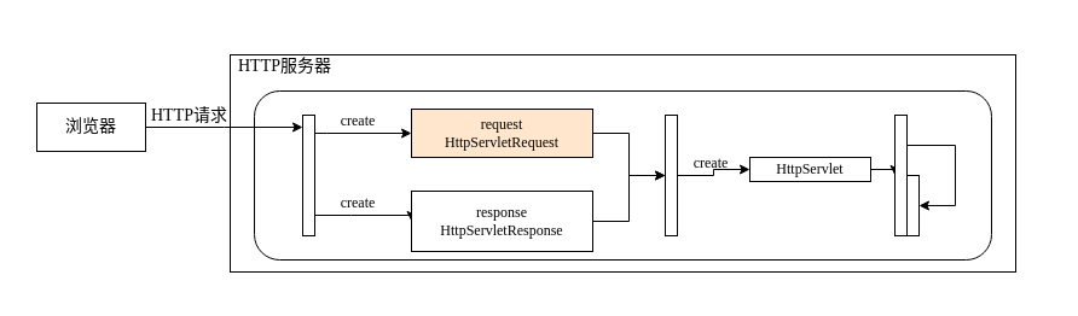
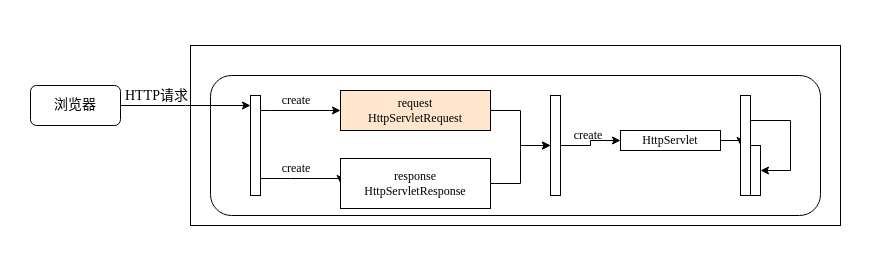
  <mxCell id="0" />
  <mxCell id="1" parent="0" />
  <mxCell id="2" value="" style="rounded=0;whiteSpace=wrap;html=1;strokeColor=none;" vertex="1" parent="1"><mxGeometry x="20" y="20" width="850" height="220" as="geometry" /></mxCell>
- <mxCell id="3" value="&lt;font face=&quot;Source Han Sans CN Regular&quot; style=&quot;font-size: 14px&quot;&gt;浏览器&lt;/font&gt;" style="rounded=0;whiteSpace=wrap;html=1;" vertex="1" parent="1"><mxGeometry x="30" y="85" width="90" height="40" as="geometry" /></mxCell>
+ <mxCell id="3" value="&lt;font face=&quot;Source Han Sans CN Regular&quot; style=&quot;font-size: 14px&quot;&gt;浏览器&lt;/font&gt;" style="whiteSpace=wrap;html=1;rounded=1;" vertex="1" parent="1"><mxGeometry x="30" y="85" width="90" height="40" as="geometry" /></mxCell>
  <mxCell id="4" value="" style="rounded=0;whiteSpace=wrap;html=1;" vertex="1" parent="1"><mxGeometry x="190" y="45" width="650" height="180" as="geometry" /></mxCell>
- <mxCell id="5" value="&lt;font face=&quot;Source Han Sans CN Regular&quot; style=&quot;font-size: 14px&quot;&gt;HTTP服务器&lt;/font&gt;" style="text;html=1;align=center;verticalAlign=middle;resizable=0;points=[];autosize=1;" vertex="1" parent="1"><mxGeometry x="190" y="45" width="90" height="20" as="geometry" /></mxCell>
  <mxCell id="6" value="" style="rounded=1;whiteSpace=wrap;html=1;" vertex="1" parent="1"><mxGeometry x="210" y="75" width="610" height="140" as="geometry" /></mxCell>
  <mxCell id="7" value="&lt;font face=&quot;Source Han Sans CN Regular&quot; style=&quot;font-size: 14px&quot;&gt;HTTP请求&lt;/font&gt;" style="edgeLabel;html=1;align=center;verticalAlign=middle;resizable=0;points=[];" vertex="1" connectable="0" parent="1"><mxGeometry x="155" y="95" as="geometry" /></mxCell>
  <mxCell id="8" style="edgeStyle=orthogonalEdgeStyle;rounded=0;orthogonalLoop=1;jettySize=auto;html=1;exitX=1;exitY=0.5;exitDx=0;exitDy=0;" edge="1" parent="1" source="3"><mxGeometry relative="1" as="geometry"><mxPoint x="250" y="105" as="targetPoint" /></mxGeometry></mxCell>
  <mxCell id="9" value="" style="rounded=0;whiteSpace=wrap;html=1;" vertex="1" parent="1"><mxGeometry x="250" y="95" width="10" height="100" as="geometry" /></mxCell>
  <mxCell id="10" style="edgeStyle=orthogonalEdgeStyle;rounded=0;orthogonalLoop=1;jettySize=auto;html=1;" edge="1" parent="1" source="9" target="13"><mxGeometry relative="1" as="geometry"><mxPoint x="270" y="110" as="sourcePoint" /><mxPoint x="310" y="118" as="targetPoint" /><Array as="points"><mxPoint x="270" y="110" /><mxPoint x="270" y="110" /></Array></mxGeometry></mxCell>
  <mxCell id="11" style="edgeStyle=orthogonalEdgeStyle;rounded=0;orthogonalLoop=1;jettySize=auto;html=1;entryX=0;entryY=0.5;entryDx=0;entryDy=0;" edge="1" parent="1" source="9" target="15"><mxGeometry relative="1" as="geometry"><mxPoint x="300" y="155" as="sourcePoint" /><mxPoint x="354" y="160" as="targetPoint" /><Array as="points"><mxPoint x="290" y="178" /><mxPoint x="290" y="178" /></Array></mxGeometry></mxCell>
  <mxCell id="12" style="edgeStyle=orthogonalEdgeStyle;rounded=0;orthogonalLoop=1;jettySize=auto;html=1;" edge="1" parent="1" source="13" target="18"><mxGeometry relative="1" as="geometry" /></mxCell>
  <mxCell id="13" value="&lt;font style=&quot;font-size: 12px&quot; face=&quot;Monaco&quot;&gt;request&lt;br&gt;HttpServletRequest&lt;/font&gt;" style="rounded=0;whiteSpace=wrap;html=1;fillColor=#ffe6cc;" vertex="1" parent="1"><mxGeometry x="340" y="90" width="150" height="40" as="geometry" /></mxCell>
  <mxCell id="14" style="edgeStyle=orthogonalEdgeStyle;rounded=0;orthogonalLoop=1;jettySize=auto;html=1;exitX=1;exitY=0.5;exitDx=0;exitDy=0;entryX=0;entryY=0.5;entryDx=0;entryDy=0;" edge="1" parent="1" source="15" target="18"><mxGeometry relative="1" as="geometry"><mxPoint x="570" y="145" as="targetPoint" /></mxGeometry></mxCell>
  <mxCell id="15" value="&lt;font style=&quot;font-size: 12px&quot; face=&quot;Monaco&quot;&gt;response&lt;br&gt;HttpServletResponse&lt;/font&gt;" style="rounded=0;whiteSpace=wrap;html=1;" vertex="1" parent="1"><mxGeometry x="340" y="158" width="150" height="50" as="geometry" /></mxCell>
  <mxCell id="16" value="&lt;font face=&quot;Source Han Sans CN Regular&quot;&gt;create&lt;/font&gt;" style="text;html=1;strokeColor=none;fillColor=none;align=center;verticalAlign=middle;whiteSpace=wrap;rounded=0;" vertex="1" parent="1"><mxGeometry x="276" y="90" width="40" height="20" as="geometry" /></mxCell>
  <mxCell id="17" value="&lt;font face=&quot;Source Han Sans CN Regular&quot;&gt;create&lt;/font&gt;" style="text;html=1;strokeColor=none;fillColor=none;align=center;verticalAlign=middle;whiteSpace=wrap;rounded=0;" vertex="1" parent="1"><mxGeometry x="276" y="158" width="40" height="20" as="geometry" /></mxCell>
  <mxCell id="18" value="" style="rounded=0;whiteSpace=wrap;html=1;" vertex="1" parent="1"><mxGeometry x="550" y="95" width="10" height="100" as="geometry" /></mxCell>
  <mxCell id="19" style="edgeStyle=orthogonalEdgeStyle;rounded=0;orthogonalLoop=1;jettySize=auto;html=1;exitX=1;exitY=0.5;exitDx=0;exitDy=0;" edge="1" parent="1" source="18" target="22"><mxGeometry relative="1" as="geometry"><mxPoint x="580" y="145" as="sourcePoint" /><mxPoint x="620" y="145" as="targetPoint" /></mxGeometry></mxCell>
  <mxCell id="20" value="&lt;font face=&quot;Source Han Sans CN Regular&quot;&gt;create&lt;/font&gt;" style="text;html=1;strokeColor=none;fillColor=none;align=center;verticalAlign=middle;whiteSpace=wrap;rounded=0;" vertex="1" parent="1"><mxGeometry x="568" y="125" width="40" height="20" as="geometry" /></mxCell>
  <mxCell id="21" style="edgeStyle=orthogonalEdgeStyle;rounded=0;orthogonalLoop=1;jettySize=auto;html=1;exitX=1;exitY=0.5;exitDx=0;exitDy=0;entryX=0;entryY=0.5;entryDx=0;entryDy=0;" edge="1" parent="1" source="22" target="24"><mxGeometry relative="1" as="geometry"><mxPoint x="740" y="155" as="targetPoint" /></mxGeometry></mxCell>
  <mxCell id="22" value="&lt;font face=&quot;Monaco&quot;&gt;HttpServlet&lt;/font&gt;" style="rounded=0;whiteSpace=wrap;html=1;" vertex="1" parent="1"><mxGeometry x="620" y="130" width="100" height="20" as="geometry" /></mxCell>
  <mxCell id="23" style="edgeStyle=orthogonalEdgeStyle;rounded=0;orthogonalLoop=1;jettySize=auto;html=1;exitX=1;exitY=0.25;exitDx=0;exitDy=0;entryX=1;entryY=0.5;entryDx=0;entryDy=0;" edge="1" parent="1" source="24" target="25"><mxGeometry relative="1" as="geometry"><Array as="points"><mxPoint x="790" y="120" /><mxPoint x="790" y="170" /></Array></mxGeometry></mxCell>
  <mxCell id="24" value="" style="rounded=0;whiteSpace=wrap;html=1;" vertex="1" parent="1"><mxGeometry x="740" y="95" width="10" height="100" as="geometry" /></mxCell>
  <mxCell id="25" value="" style="rounded=0;whiteSpace=wrap;html=1;" vertex="1" parent="1"><mxGeometry x="750" y="145" width="10" height="50" as="geometry" /></mxCell>
